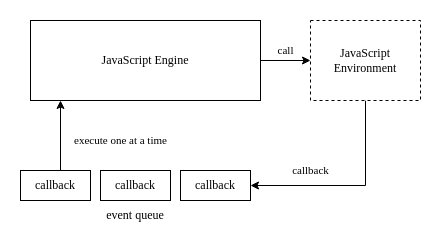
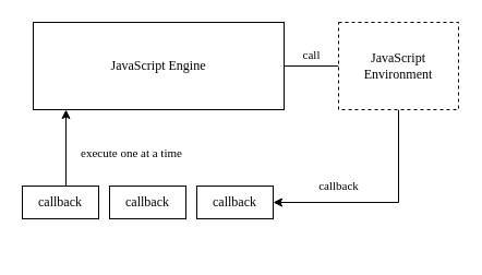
  <mxCell id="0" />
  <mxCell id="1" parent="0" />
- <mxCell id="2" value="&amp;nbsp;call&amp;nbsp;" style="edgeStyle=orthogonalEdgeStyle;rounded=0;orthogonalLoop=1;jettySize=auto;html=1;fontFamily=Lustria;fontSource=https%3A%2F%2Ffonts.googleapis.com%2Fcss%3Ffamily%3DLustria;labelBackgroundColor=none;" edge="1" parent="1" source="3" target="5"><mxGeometry y="10" relative="1" as="geometry"><mxPoint as="offset" /></mxGeometry></mxCell>
+ <mxCell id="2" value="&amp;nbsp;call&amp;nbsp;" style="edgeStyle=orthogonalEdgeStyle;rounded=0;orthogonalLoop=1;jettySize=auto;html=1;fontFamily=Lustria;fontSource=https%3A%2F%2Ffonts.googleapis.com%2Fcss%3Ffamily%3DLustria;labelBackgroundColor=none;endArrow=none;" edge="1" parent="1" source="3" target="5"><mxGeometry y="10" relative="1" as="geometry"><mxPoint as="offset" /></mxGeometry></mxCell>
  <mxCell id="3" value="JavaScript Engine" style="rounded=0;whiteSpace=wrap;html=1;fontFamily=Lustria;fontSource=https%3A%2F%2Ffonts.googleapis.com%2Fcss%3Ffamily%3DLustria;" parent="1" vertex="1"><mxGeometry x="30" y="20" width="230" height="80" as="geometry" /></mxCell>
  <mxCell id="4" value="&amp;nbsp;callback&amp;nbsp;" style="edgeStyle=orthogonalEdgeStyle;rounded=0;orthogonalLoop=1;jettySize=auto;html=1;fontFamily=Lustria;fontSource=https%3A%2F%2Ffonts.googleapis.com%2Fcss%3Ffamily%3DLustria;labelBackgroundColor=none;" edge="1" parent="1" source="5" target="9"><mxGeometry x="0.4" y="-15" relative="1" as="geometry"><mxPoint x="190" y="195" as="targetPoint" /><Array as="points"><mxPoint x="365" y="185" /></Array><mxPoint as="offset" /></mxGeometry></mxCell>
  <mxCell id="5" value="JavaScript Environment" style="rounded=0;whiteSpace=wrap;html=1;fontFamily=Lustria;fontSource=https%3A%2F%2Ffonts.googleapis.com%2Fcss%3Ffamily%3DLustria;dashed=1;" vertex="1" parent="1"><mxGeometry x="310" y="20" width="110" height="80" as="geometry" /></mxCell>
  <mxCell id="6" value="execute one at a time" style="edgeStyle=orthogonalEdgeStyle;rounded=0;orthogonalLoop=1;jettySize=auto;html=1;fontFamily=Lustria;fontSource=https%3A%2F%2Ffonts.googleapis.com%2Fcss%3Ffamily%3DLustria;labelBackgroundColor=none;" edge="1" parent="1" target="3"><mxGeometry x="0.111" y="-60" relative="1" as="geometry"><mxPoint x="40" y="170" as="sourcePoint" /><Array as="points"><mxPoint x="60" y="170" /></Array><mxPoint as="offset" /></mxGeometry></mxCell>
  <mxCell id="7" value="callback" style="rounded=0;whiteSpace=wrap;html=1;strokeColor=default;fillColor=default;fontFamily=Lustria;fontSource=https%3A%2F%2Ffonts.googleapis.com%2Fcss%3Ffamily%3DLustria;" vertex="1" parent="1"><mxGeometry x="20" y="170" width="70" height="30" as="geometry" /></mxCell>
  <mxCell id="8" value="callback" style="rounded=0;whiteSpace=wrap;html=1;strokeColor=default;fillColor=default;fontFamily=Lustria;fontSource=https%3A%2F%2Ffonts.googleapis.com%2Fcss%3Ffamily%3DLustria;" vertex="1" parent="1"><mxGeometry x="100" y="170" width="70" height="30" as="geometry" /></mxCell>
  <mxCell id="9" value="callback" style="rounded=0;whiteSpace=wrap;html=1;strokeColor=default;fillColor=default;fontFamily=Lustria;fontSource=https%3A%2F%2Ffonts.googleapis.com%2Fcss%3Ffamily%3DLustria;" vertex="1" parent="1"><mxGeometry x="180" y="170" width="70" height="30" as="geometry" /></mxCell>
- <mxCell id="10" value="event queue" style="text;html=1;strokeColor=none;fillColor=none;align=center;verticalAlign=middle;whiteSpace=wrap;rounded=0;fontFamily=Lustria;fontSource=https%3A%2F%2Ffonts.googleapis.com%2Fcss%3Ffamily%3DLustria;" vertex="1" parent="1"><mxGeometry x="20" y="200" width="230" height="30" as="geometry" /></mxCell>
